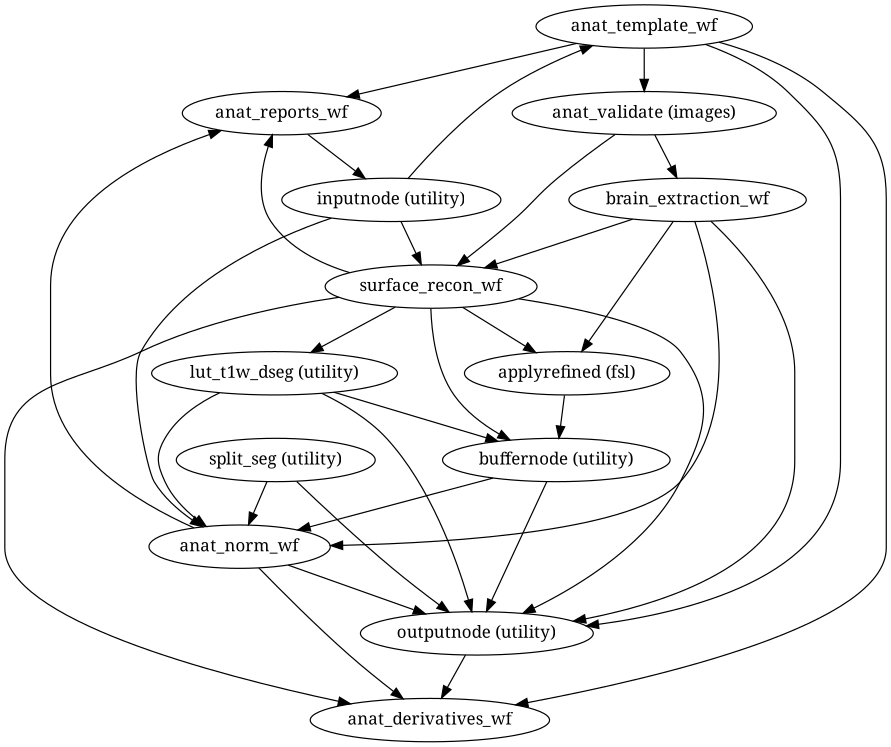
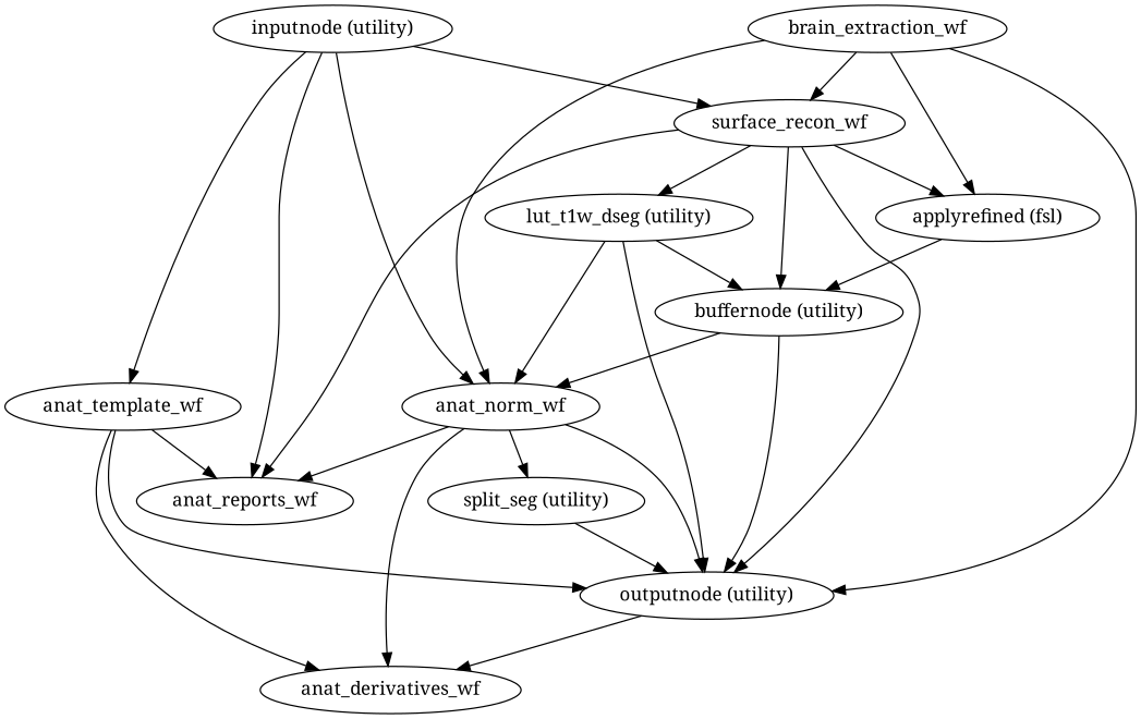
  strict digraph {
    fontname="Noto Serif"
    node [fontname="Noto Serif"]
    edge [fontname="Noto Serif"]
    "outputnode (utility)"
    anat_derivatives_wf
    "inputnode (utility)"
    anat_reports_wf
    anat_template_wf
    anat_norm_wf
    surface_recon_wf
-   "anat_validate (images)"
    "applyrefined (fsl)"
    "buffernode (utility)"
    "lut_t1w_dseg (utility)"
    brain_extraction_wf
    "split_seg (utility)"
    "outputnode (utility)" -> anat_derivatives_wf
-   anat_reports_wf -> "inputnode (utility)"
+   "inputnode (utility)" -> anat_reports_wf
    "inputnode (utility)" -> anat_template_wf
    "inputnode (utility)" -> anat_norm_wf
    "inputnode (utility)" -> surface_recon_wf
    anat_template_wf -> "outputnode (utility)"
    anat_template_wf -> anat_derivatives_wf
    anat_template_wf -> anat_reports_wf
-   anat_template_wf -> "anat_validate (images)"
    anat_norm_wf -> "outputnode (utility)"
    anat_norm_wf -> anat_derivatives_wf
    anat_norm_wf -> anat_reports_wf
    surface_recon_wf -> "outputnode (utility)"
-   surface_recon_wf -> anat_derivatives_wf
    surface_recon_wf -> anat_reports_wf
    surface_recon_wf -> "applyrefined (fsl)"
    surface_recon_wf -> "buffernode (utility)"
    surface_recon_wf -> "lut_t1w_dseg (utility)"
-   "anat_validate (images)" -> surface_recon_wf
-   "anat_validate (images)" -> brain_extraction_wf
    "applyrefined (fsl)" -> "buffernode (utility)"
    "buffernode (utility)" -> "outputnode (utility)"
    "buffernode (utility)" -> anat_norm_wf
    "lut_t1w_dseg (utility)" -> "outputnode (utility)"
    "lut_t1w_dseg (utility)" -> anat_norm_wf
    "lut_t1w_dseg (utility)" -> "buffernode (utility)"
    brain_extraction_wf -> "outputnode (utility)"
    brain_extraction_wf -> anat_norm_wf
    brain_extraction_wf -> surface_recon_wf
    brain_extraction_wf -> "applyrefined (fsl)"
    "split_seg (utility)" -> "outputnode (utility)"
-   "split_seg (utility)" -> anat_norm_wf
+   anat_norm_wf -> "split_seg (utility)"
  }
